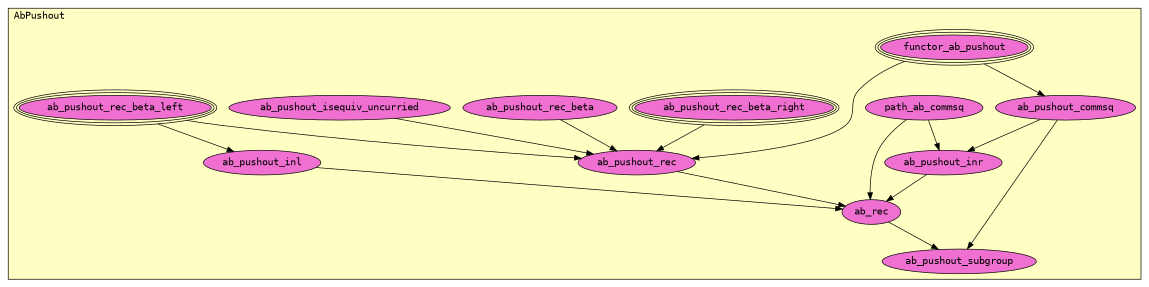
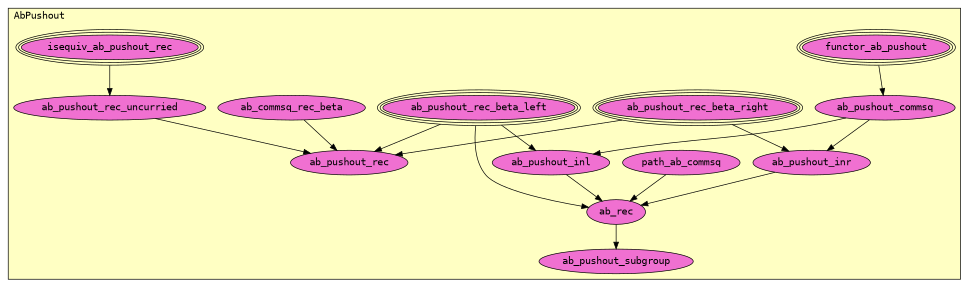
  digraph {
    fontname="DejaVu Sans Mono"
    node [fillcolor="#F070D1" fontname="DejaVu Sans Mono" style=filled]
    edge [fontname="DejaVu Sans Mono"]
    n1 [label=functor_ab_pushout peripheries=3]
    n2 [label=path_ab_commsq]
+   n3 [label=isequiv_ab_pushout_rec peripheries=3]
    n4 [label=ab_pushout_rec_beta_right peripheries=3]
    n5 [label=ab_pushout_rec_beta_left peripheries=3]
-   n6 [label=ab_pushout_rec_beta]
+   n6 [label=ab_commsq_rec_beta]
    n7 [label=ab_pushout_commsq]
    n8 [label=ab_pushout_inr]
    n9 [label=ab_pushout_inl]
-   n10 [label=ab_pushout_isequiv_uncurried]
+   n10 [label=ab_pushout_rec_uncurried]
    n11 [label=ab_pushout_rec]
    n12 [label=ab_rec]
    n13 [label=ab_pushout_subgroup]
    subgraph cluster_1 {
      fillcolor="#FFFFC3"
      label=AbPushout
      labeljust=l
      style=filled
      n1
      n2
+     n3
      n4
      n5
      n6
      n7
      n8
      n9
      n10
      n11
      n12
      n13
    }
    n1 -> n7
-   n1 -> n11
    n2 -> n12
-   n2 -> n8
+   n3 -> n10
+   n4 -> n8
    n4 -> n11
    n5 -> n9
    n5 -> n11
    n6 -> n11
    n7 -> n8
-   n7 -> n13
+   n7 -> n9
    n8 -> n12
    n9 -> n12
    n10 -> n11
-   n11 -> n12
+   n5 -> n12
    n12 -> n13
  }
